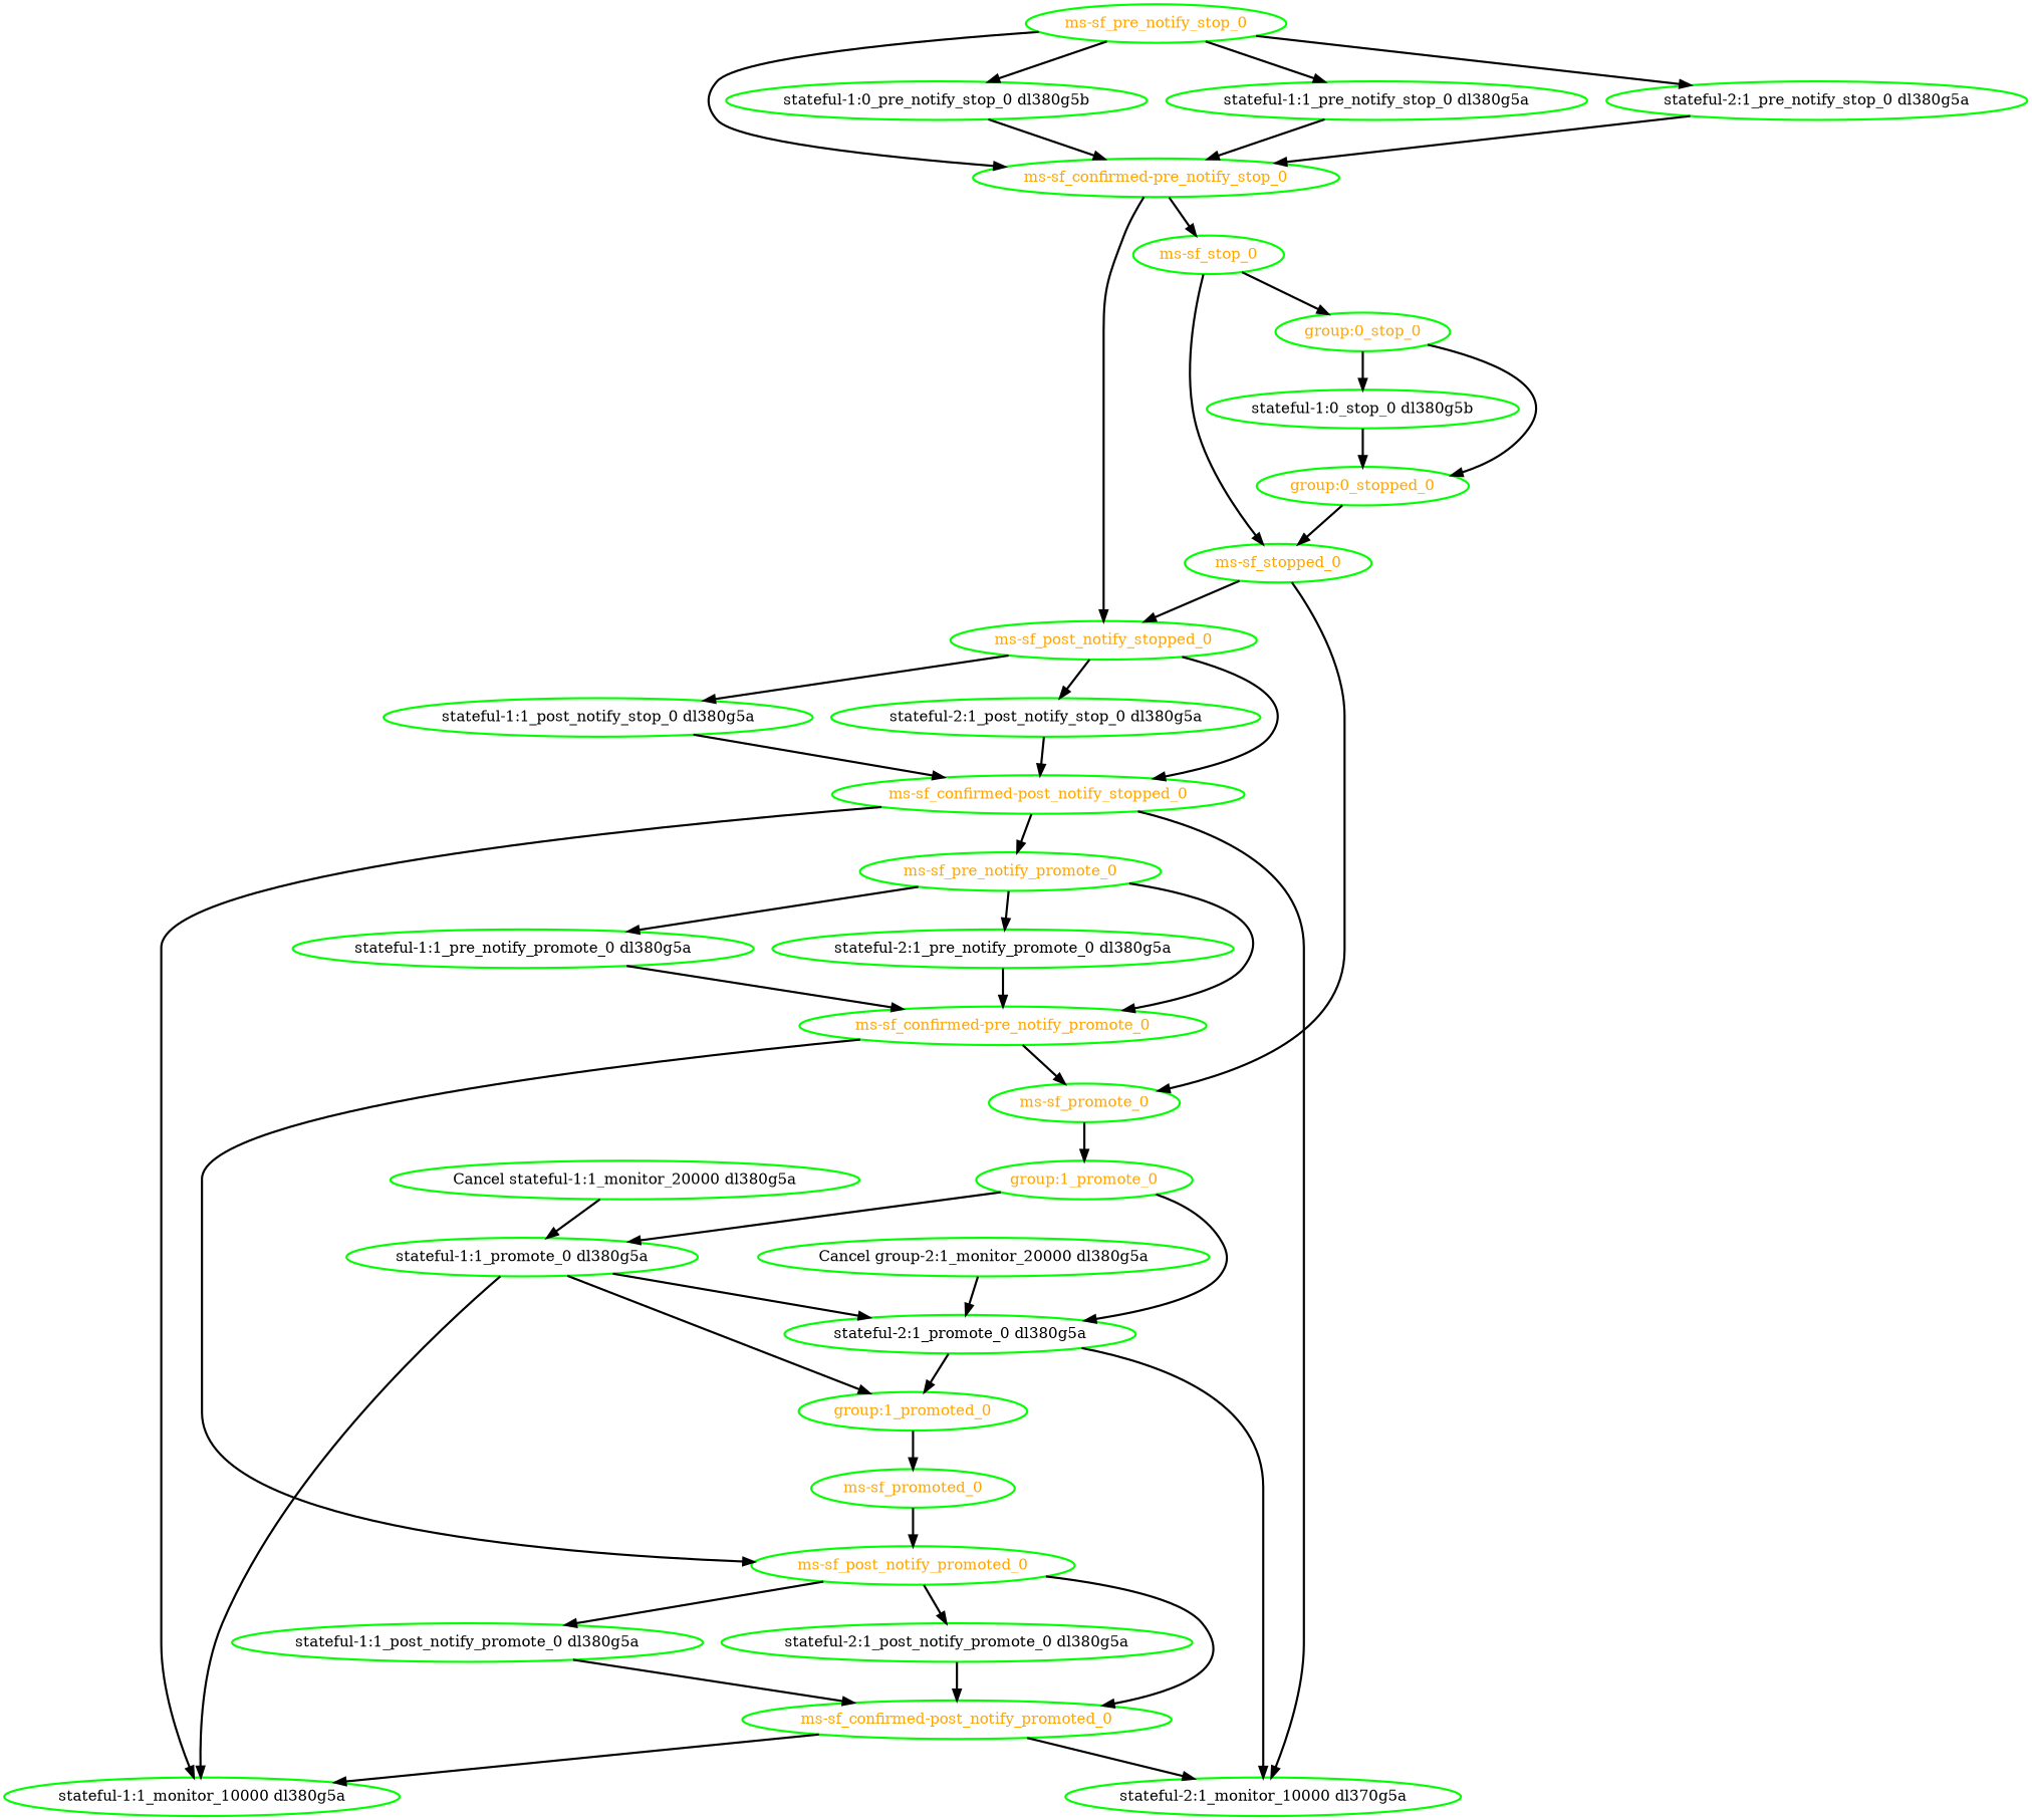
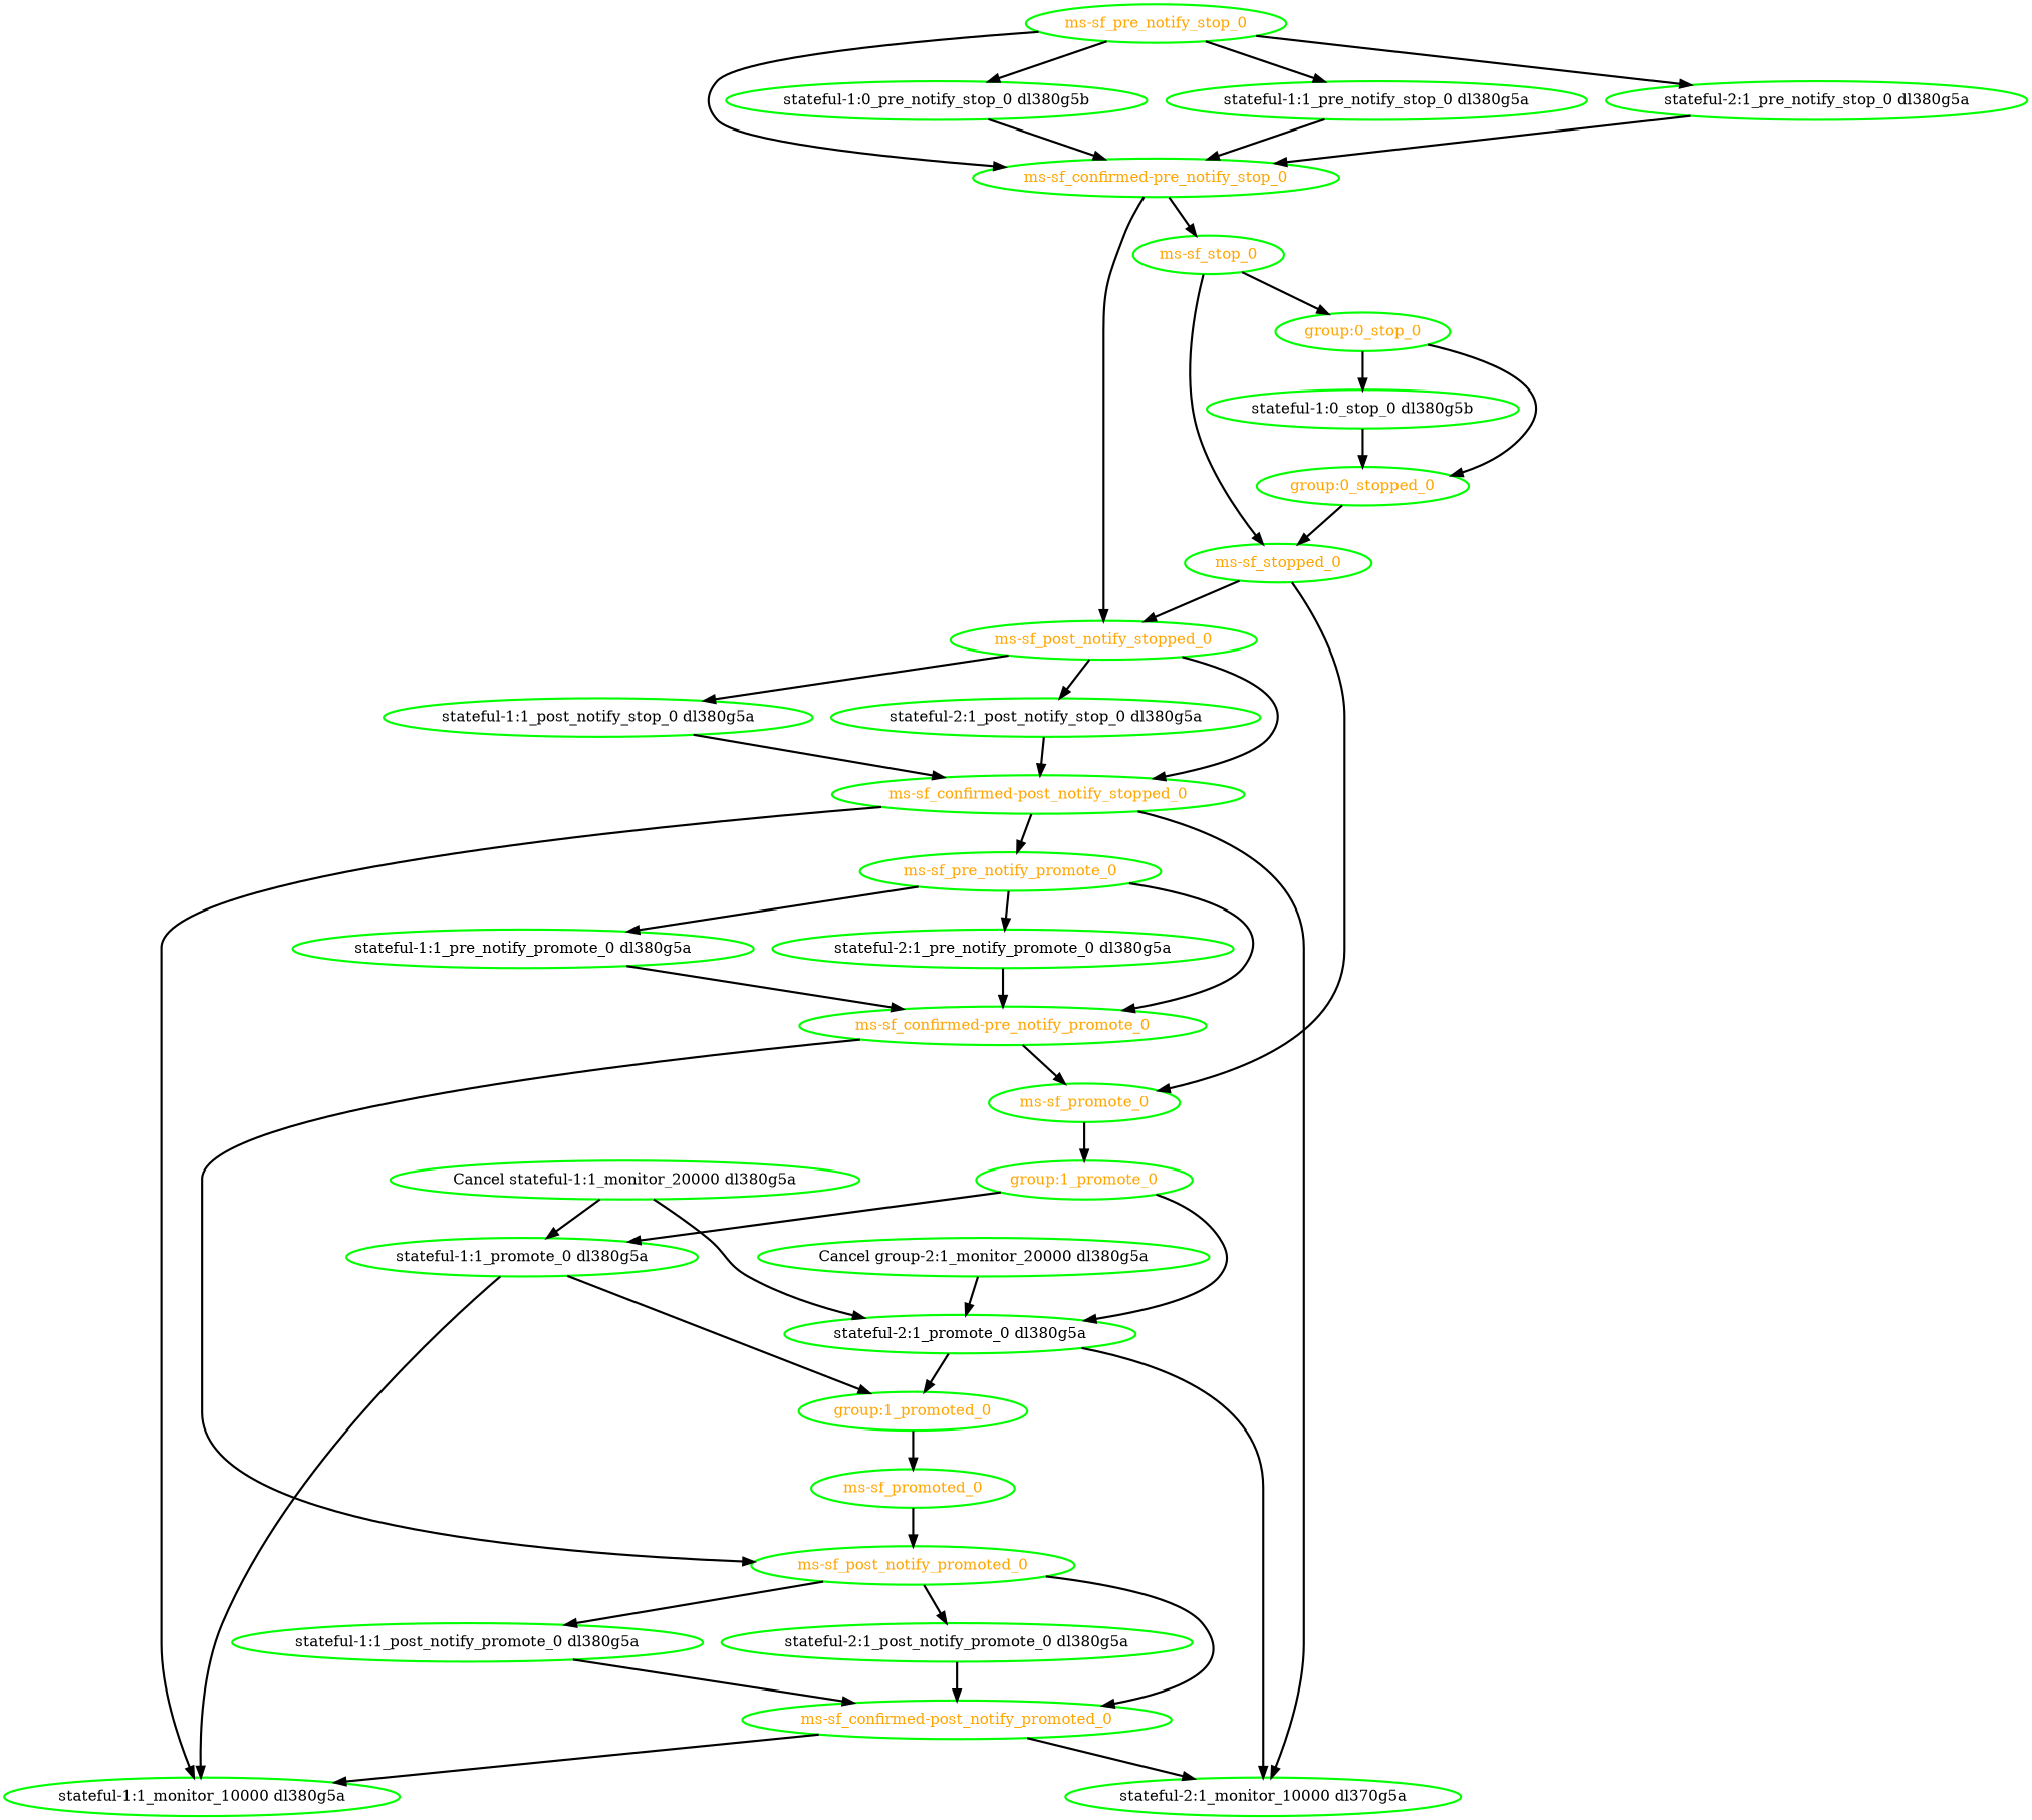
  digraph {
    node [color=green fontcolor=black style=bold]
    edge [style=bold]
    "Cancel stateful-1:1_monitor_20000 dl380g5a"
    "stateful-1:1_promote_0 dl380g5a"
    "stateful-2:1_promote_0 dl380g5a"
    "group:1_promoted_0" [fontcolor=orange]
    "stateful-1:1_monitor_10000 dl380g5a"
    n6 [label="stateful-2:1_monitor_10000 dl370g5a"]
    "ms-sf_promoted_0" [fontcolor=orange]
    n8 [label="Cancel group-2:1_monitor_20000 dl380g5a"]
    "group:0_stop_0" [fontcolor=orange]
    "group:0_stopped_0" [fontcolor=orange]
    "stateful-1:0_stop_0 dl380g5b"
    "ms-sf_stopped_0" [fontcolor=orange]
    "ms-sf_promote_0" [fontcolor=orange]
    "ms-sf_post_notify_stopped_0" [fontcolor=orange]
    "group:1_promote_0" [fontcolor=orange]
    "ms-sf_confirmed-post_notify_stopped_0" [fontcolor=orange]
    "stateful-1:1_post_notify_stop_0 dl380g5a"
    "stateful-2:1_post_notify_stop_0 dl380g5a"
    "ms-sf_post_notify_promoted_0" [fontcolor=orange]
    "ms-sf_confirmed-post_notify_promoted_0" [fontcolor=orange]
    "stateful-1:1_post_notify_promote_0 dl380g5a"
    "stateful-2:1_post_notify_promote_0 dl380g5a"
    "ms-sf_pre_notify_promote_0" [fontcolor=orange]
    "ms-sf_confirmed-pre_notify_promote_0" [fontcolor=orange]
    "stateful-1:1_pre_notify_promote_0 dl380g5a"
    "stateful-2:1_pre_notify_promote_0 dl380g5a"
    "ms-sf_confirmed-pre_notify_stop_0" [fontcolor=orange]
    "ms-sf_stop_0" [fontcolor=orange]
    "ms-sf_pre_notify_stop_0" [fontcolor=orange]
    "stateful-1:0_pre_notify_stop_0 dl380g5b"
    "stateful-1:1_pre_notify_stop_0 dl380g5a"
    "stateful-2:1_pre_notify_stop_0 dl380g5a"
    "Cancel stateful-1:1_monitor_20000 dl380g5a" -> "stateful-1:1_promote_0 dl380g5a"
-   "stateful-1:1_promote_0 dl380g5a" -> "stateful-2:1_promote_0 dl380g5a"
+   "Cancel stateful-1:1_monitor_20000 dl380g5a" -> "stateful-2:1_promote_0 dl380g5a"
    "stateful-1:1_promote_0 dl380g5a" -> "group:1_promoted_0"
    "stateful-1:1_promote_0 dl380g5a" -> "stateful-1:1_monitor_10000 dl380g5a"
    "stateful-2:1_promote_0 dl380g5a" -> "group:1_promoted_0"
    "stateful-2:1_promote_0 dl380g5a" -> n6
    "group:1_promoted_0" -> "ms-sf_promoted_0"
    "ms-sf_promoted_0" -> "ms-sf_post_notify_promoted_0"
    n8 -> "stateful-2:1_promote_0 dl380g5a"
    "group:0_stop_0" -> "group:0_stopped_0"
    "group:0_stop_0" -> "stateful-1:0_stop_0 dl380g5b"
    "group:0_stopped_0" -> "ms-sf_stopped_0"
    "stateful-1:0_stop_0 dl380g5b" -> "group:0_stopped_0"
    "ms-sf_stopped_0" -> "ms-sf_promote_0"
    "ms-sf_stopped_0" -> "ms-sf_post_notify_stopped_0"
    "ms-sf_promote_0" -> "group:1_promote_0"
    "ms-sf_post_notify_stopped_0" -> "ms-sf_confirmed-post_notify_stopped_0"
    "ms-sf_post_notify_stopped_0" -> "stateful-1:1_post_notify_stop_0 dl380g5a"
    "ms-sf_post_notify_stopped_0" -> "stateful-2:1_post_notify_stop_0 dl380g5a"
    "group:1_promote_0" -> "stateful-1:1_promote_0 dl380g5a"
    "group:1_promote_0" -> "stateful-2:1_promote_0 dl380g5a"
    "ms-sf_confirmed-post_notify_stopped_0" -> "stateful-1:1_monitor_10000 dl380g5a"
    "ms-sf_confirmed-post_notify_stopped_0" -> n6
    "ms-sf_confirmed-post_notify_stopped_0" -> "ms-sf_pre_notify_promote_0"
    "stateful-1:1_post_notify_stop_0 dl380g5a" -> "ms-sf_confirmed-post_notify_stopped_0"
    "stateful-2:1_post_notify_stop_0 dl380g5a" -> "ms-sf_confirmed-post_notify_stopped_0"
    "ms-sf_post_notify_promoted_0" -> "ms-sf_confirmed-post_notify_promoted_0"
    "ms-sf_post_notify_promoted_0" -> "stateful-1:1_post_notify_promote_0 dl380g5a"
    "ms-sf_post_notify_promoted_0" -> "stateful-2:1_post_notify_promote_0 dl380g5a"
    "ms-sf_confirmed-post_notify_promoted_0" -> "stateful-1:1_monitor_10000 dl380g5a"
    "ms-sf_confirmed-post_notify_promoted_0" -> n6
    "stateful-1:1_post_notify_promote_0 dl380g5a" -> "ms-sf_confirmed-post_notify_promoted_0"
    "stateful-2:1_post_notify_promote_0 dl380g5a" -> "ms-sf_confirmed-post_notify_promoted_0"
    "ms-sf_pre_notify_promote_0" -> "ms-sf_confirmed-pre_notify_promote_0"
    "ms-sf_pre_notify_promote_0" -> "stateful-1:1_pre_notify_promote_0 dl380g5a"
    "ms-sf_pre_notify_promote_0" -> "stateful-2:1_pre_notify_promote_0 dl380g5a"
    "ms-sf_confirmed-pre_notify_promote_0" -> "ms-sf_promote_0"
    "ms-sf_confirmed-pre_notify_promote_0" -> "ms-sf_post_notify_promoted_0"
    "stateful-1:1_pre_notify_promote_0 dl380g5a" -> "ms-sf_confirmed-pre_notify_promote_0"
    "stateful-2:1_pre_notify_promote_0 dl380g5a" -> "ms-sf_confirmed-pre_notify_promote_0"
    "ms-sf_confirmed-pre_notify_stop_0" -> "ms-sf_post_notify_stopped_0"
    "ms-sf_confirmed-pre_notify_stop_0" -> "ms-sf_stop_0"
    "ms-sf_stop_0" -> "group:0_stop_0"
    "ms-sf_stop_0" -> "ms-sf_stopped_0"
    "ms-sf_pre_notify_stop_0" -> "ms-sf_confirmed-pre_notify_stop_0"
    "ms-sf_pre_notify_stop_0" -> "stateful-1:0_pre_notify_stop_0 dl380g5b"
    "ms-sf_pre_notify_stop_0" -> "stateful-1:1_pre_notify_stop_0 dl380g5a"
    "ms-sf_pre_notify_stop_0" -> "stateful-2:1_pre_notify_stop_0 dl380g5a"
    "stateful-1:0_pre_notify_stop_0 dl380g5b" -> "ms-sf_confirmed-pre_notify_stop_0"
    "stateful-1:1_pre_notify_stop_0 dl380g5a" -> "ms-sf_confirmed-pre_notify_stop_0"
    "stateful-2:1_pre_notify_stop_0 dl380g5a" -> "ms-sf_confirmed-pre_notify_stop_0"
  }
